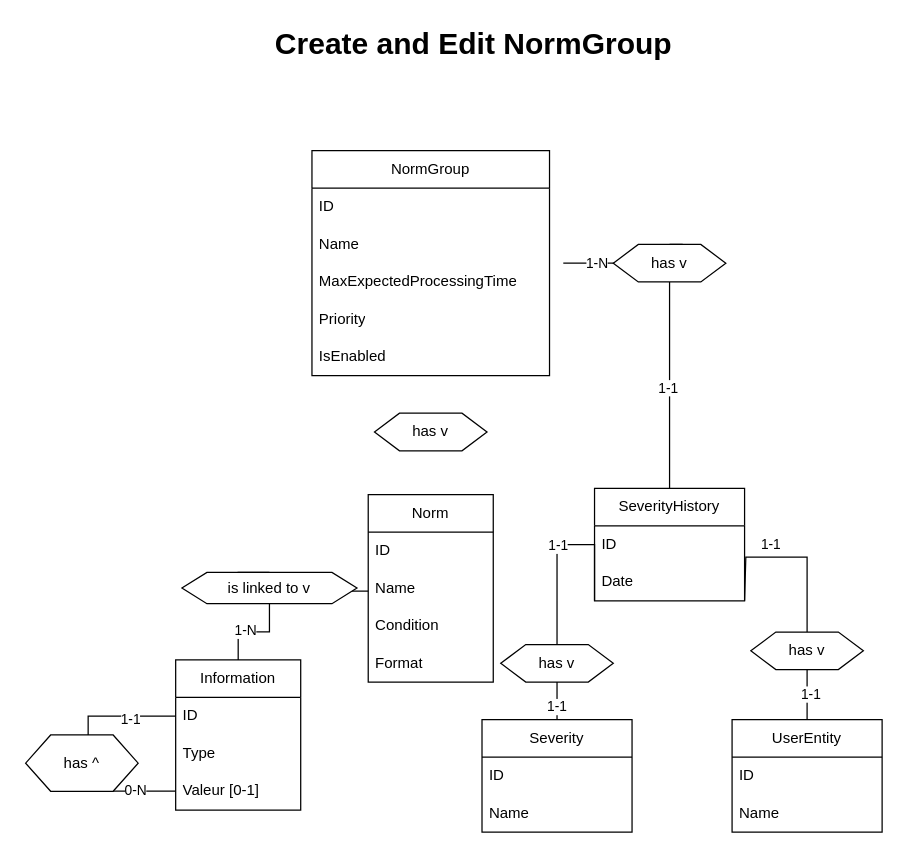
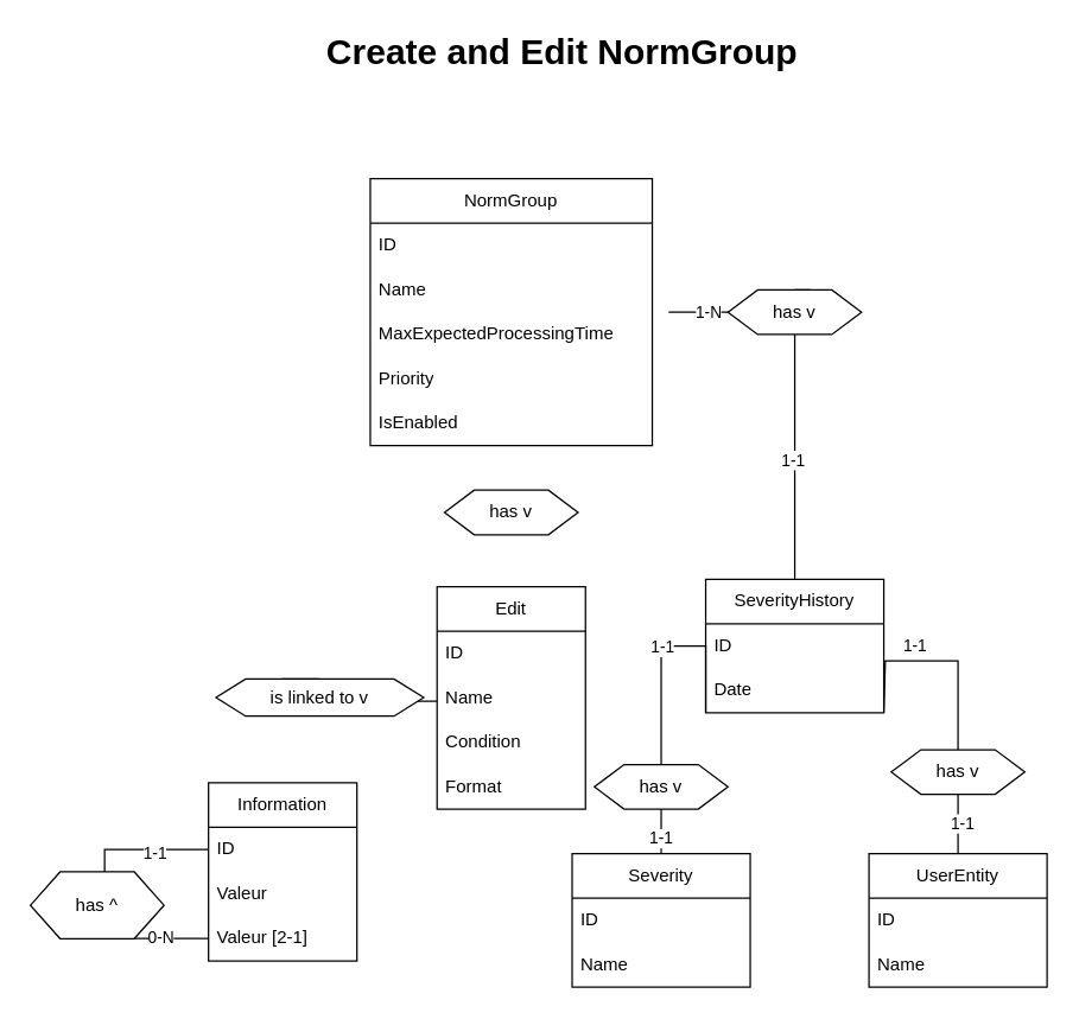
  <mxCell id="0" />
  <mxCell id="1" parent="0" />
  <mxCell id="2" value="NormGroup" style="swimlane;fontStyle=0;childLayout=stackLayout;horizontal=1;startSize=30;horizontalStack=0;resizeParent=1;resizeParentMax=0;resizeLast=0;collapsible=1;marginBottom=0;whiteSpace=wrap;html=1;" parent="1" vertex="1"><mxGeometry x="249" y="120" width="190" height="180" as="geometry" /></mxCell>
  <mxCell id="3" value="ID" style="text;strokeColor=none;fillColor=none;align=left;verticalAlign=middle;spacingLeft=4;spacingRight=4;overflow=hidden;points=[[0,0.5],[1,0.5]];portConstraint=eastwest;rotatable=0;whiteSpace=wrap;html=1;" parent="2" vertex="1"><mxGeometry y="30" width="190" height="30" as="geometry" /></mxCell>
  <mxCell id="4" value="Name" style="text;strokeColor=none;fillColor=none;align=left;verticalAlign=middle;spacingLeft=4;spacingRight=4;overflow=hidden;points=[[0,0.5],[1,0.5]];portConstraint=eastwest;rotatable=0;whiteSpace=wrap;html=1;" parent="2" vertex="1"><mxGeometry y="60" width="190" height="30" as="geometry" /></mxCell>
  <mxCell id="5" value="MaxExpectedProcessingTime" style="text;strokeColor=none;fillColor=none;align=left;verticalAlign=middle;spacingLeft=4;spacingRight=4;overflow=hidden;points=[[0,0.5],[1,0.5]];portConstraint=eastwest;rotatable=0;whiteSpace=wrap;html=1;" parent="2" vertex="1"><mxGeometry y="90" width="190" height="30" as="geometry" /></mxCell>
  <mxCell id="6" value="Priority" style="text;strokeColor=none;fillColor=none;align=left;verticalAlign=middle;spacingLeft=4;spacingRight=4;overflow=hidden;points=[[0,0.5],[1,0.5]];portConstraint=eastwest;rotatable=0;whiteSpace=wrap;html=1;" parent="2" vertex="1"><mxGeometry y="120" width="190" height="30" as="geometry" /></mxCell>
  <mxCell id="7" value="IsEnabled" style="text;strokeColor=none;fillColor=none;align=left;verticalAlign=middle;spacingLeft=4;spacingRight=4;overflow=hidden;points=[[0,0.5],[1,0.5]];portConstraint=eastwest;rotatable=0;whiteSpace=wrap;html=1;" parent="2" vertex="1"><mxGeometry y="150" width="190" height="30" as="geometry" /></mxCell>
- <mxCell id="8" value="Norm" style="swimlane;fontStyle=0;childLayout=stackLayout;horizontal=1;startSize=30;horizontalStack=0;resizeParent=1;resizeParentMax=0;resizeLast=0;collapsible=1;marginBottom=0;whiteSpace=wrap;html=1;" parent="1" vertex="1"><mxGeometry x="294" y="395" width="100" height="150" as="geometry" /></mxCell>
+ <mxCell id="8" value="Edit" style="swimlane;fontStyle=0;childLayout=stackLayout;horizontal=1;startSize=30;horizontalStack=0;resizeParent=1;resizeParentMax=0;resizeLast=0;collapsible=1;marginBottom=0;whiteSpace=wrap;html=1;" parent="1" vertex="1"><mxGeometry x="294" y="395" width="100" height="150" as="geometry" /></mxCell>
  <mxCell id="9" value="ID" style="text;strokeColor=none;fillColor=none;align=left;verticalAlign=middle;spacingLeft=4;spacingRight=4;overflow=hidden;points=[[0,0.5],[1,0.5]];portConstraint=eastwest;rotatable=0;whiteSpace=wrap;html=1;" parent="8" vertex="1"><mxGeometry y="30" width="100" height="30" as="geometry" /></mxCell>
  <mxCell id="10" value="Name" style="text;strokeColor=none;fillColor=none;align=left;verticalAlign=middle;spacingLeft=4;spacingRight=4;overflow=hidden;points=[[0,0.5],[1,0.5]];portConstraint=eastwest;rotatable=0;whiteSpace=wrap;html=1;" parent="8" vertex="1"><mxGeometry y="60" width="100" height="30" as="geometry" /></mxCell>
  <mxCell id="11" value="Condition" style="text;strokeColor=none;fillColor=none;align=left;verticalAlign=middle;spacingLeft=4;spacingRight=4;overflow=hidden;points=[[0,0.5],[1,0.5]];portConstraint=eastwest;rotatable=0;whiteSpace=wrap;html=1;" parent="8" vertex="1"><mxGeometry y="90" width="100" height="30" as="geometry" /></mxCell>
  <mxCell id="12" value="Format" style="text;strokeColor=none;fillColor=none;align=left;verticalAlign=middle;spacingLeft=4;spacingRight=4;overflow=hidden;points=[[0,0.5],[1,0.5]];portConstraint=eastwest;rotatable=0;whiteSpace=wrap;html=1;" parent="8" vertex="1"><mxGeometry y="120" width="100" height="30" as="geometry" /></mxCell>
  <mxCell id="13" value="SeverityHistory" style="swimlane;fontStyle=0;childLayout=stackLayout;horizontal=1;startSize=30;horizontalStack=0;resizeParent=1;resizeParentMax=0;resizeLast=0;collapsible=1;marginBottom=0;whiteSpace=wrap;html=1;" parent="1" vertex="1"><mxGeometry x="475" y="390" width="120" height="90" as="geometry" /></mxCell>
  <mxCell id="14" value="ID" style="text;strokeColor=none;fillColor=none;align=left;verticalAlign=middle;spacingLeft=4;spacingRight=4;overflow=hidden;points=[[0,0.5],[1,0.5]];portConstraint=eastwest;rotatable=0;whiteSpace=wrap;html=1;" parent="13" vertex="1"><mxGeometry y="30" width="120" height="30" as="geometry" /></mxCell>
  <mxCell id="15" value="Date" style="text;strokeColor=none;fillColor=none;align=left;verticalAlign=middle;spacingLeft=4;spacingRight=4;overflow=hidden;points=[[0,0.5],[1,0.5]];portConstraint=eastwest;rotatable=0;whiteSpace=wrap;html=1;" parent="13" vertex="1"><mxGeometry y="60" width="120" height="30" as="geometry" /></mxCell>
  <mxCell id="16" style="edgeStyle=orthogonalEdgeStyle;rounded=0;orthogonalLoop=1;jettySize=auto;html=1;entryX=0;entryY=0.5;entryDx=0;entryDy=0;endArrow=none;endFill=0;" parent="1" source="36" edge="1"><mxGeometry relative="1" as="geometry"><mxPoint x="475" y="480" as="targetPoint" /><Array as="points"><mxPoint x="445" y="435" /><mxPoint x="475" y="435" /></Array></mxGeometry></mxCell>
  <mxCell id="17" value="1-1" style="edgeLabel;html=1;align=center;verticalAlign=middle;resizable=0;points=[];" parent="16" vertex="1" connectable="0"><mxGeometry x="0.267" y="-1" relative="1" as="geometry"><mxPoint x="-18" y="-1" as="offset" /></mxGeometry></mxCell>
  <mxCell id="18" value="Severity" style="swimlane;fontStyle=0;childLayout=stackLayout;horizontal=1;startSize=30;horizontalStack=0;resizeParent=1;resizeParentMax=0;resizeLast=0;collapsible=1;marginBottom=0;whiteSpace=wrap;html=1;" parent="1" vertex="1"><mxGeometry x="385" y="575" width="120" height="90" as="geometry" /></mxCell>
  <mxCell id="19" value="ID" style="text;strokeColor=none;fillColor=none;align=left;verticalAlign=middle;spacingLeft=4;spacingRight=4;overflow=hidden;points=[[0,0.5],[1,0.5]];portConstraint=eastwest;rotatable=0;whiteSpace=wrap;html=1;" parent="18" vertex="1"><mxGeometry y="30" width="120" height="30" as="geometry" /></mxCell>
  <mxCell id="20" value="Name" style="text;strokeColor=none;fillColor=none;align=left;verticalAlign=middle;spacingLeft=4;spacingRight=4;overflow=hidden;points=[[0,0.5],[1,0.5]];portConstraint=eastwest;rotatable=0;whiteSpace=wrap;html=1;" parent="18" vertex="1"><mxGeometry y="60" width="120" height="30" as="geometry" /></mxCell>
  <mxCell id="21" style="edgeStyle=orthogonalEdgeStyle;rounded=0;orthogonalLoop=1;jettySize=auto;html=1;entryX=1;entryY=0.5;entryDx=0;entryDy=0;endArrow=none;endFill=0;" parent="1" source="24" edge="1"><mxGeometry relative="1" as="geometry"><mxPoint x="595" y="480" as="targetPoint" /><Array as="points"><mxPoint x="645" y="445" /><mxPoint x="596" y="445" /><mxPoint x="596" y="480" /></Array></mxGeometry></mxCell>
  <mxCell id="22" value="1-1" style="edgeLabel;html=1;align=center;verticalAlign=middle;resizable=0;points=[];" parent="21" vertex="1" connectable="0"><mxGeometry x="-0.685" y="-2" relative="1" as="geometry"><mxPoint y="13" as="offset" /></mxGeometry></mxCell>
  <mxCell id="23" value="1-1" style="edgeLabel;html=1;align=center;verticalAlign=middle;resizable=0;points=[];" parent="21" vertex="1" connectable="0"><mxGeometry x="0.67" y="-2" relative="1" as="geometry"><mxPoint x="21" y="-10" as="offset" /></mxGeometry></mxCell>
  <mxCell id="24" value="UserEntity" style="swimlane;fontStyle=0;childLayout=stackLayout;horizontal=1;startSize=30;horizontalStack=0;resizeParent=1;resizeParentMax=0;resizeLast=0;collapsible=1;marginBottom=0;whiteSpace=wrap;html=1;" parent="1" vertex="1"><mxGeometry x="585" y="575" width="120" height="90" as="geometry" /></mxCell>
  <mxCell id="25" value="ID" style="text;strokeColor=none;fillColor=none;align=left;verticalAlign=middle;spacingLeft=4;spacingRight=4;overflow=hidden;points=[[0,0.5],[1,0.5]];portConstraint=eastwest;rotatable=0;whiteSpace=wrap;html=1;" parent="24" vertex="1"><mxGeometry y="30" width="120" height="30" as="geometry" /></mxCell>
  <mxCell id="26" value="Name" style="text;strokeColor=none;fillColor=none;align=left;verticalAlign=middle;spacingLeft=4;spacingRight=4;overflow=hidden;points=[[0,0.5],[1,0.5]];portConstraint=eastwest;rotatable=0;whiteSpace=wrap;html=1;" parent="24" vertex="1"><mxGeometry y="60" width="120" height="30" as="geometry" /></mxCell>
  <mxCell id="27" value="has v" style="shape=hexagon;perimeter=hexagonPerimeter2;whiteSpace=wrap;html=1;fixedSize=1;" parent="1" vertex="1"><mxGeometry x="299" y="330" width="90" height="30" as="geometry" /></mxCell>
  <mxCell id="28" style="edgeStyle=orthogonalEdgeStyle;rounded=0;orthogonalLoop=1;jettySize=auto;html=1;entryX=0.5;entryY=0;entryDx=0;entryDy=0;endArrow=none;endFill=0;" parent="1" source="32" target="13" edge="1"><mxGeometry relative="1" as="geometry" /></mxCell>
  <mxCell id="29" value="1-1" style="edgeLabel;html=1;align=center;verticalAlign=middle;resizable=0;points=[];" parent="28" vertex="1" connectable="0"><mxGeometry x="0.013" y="-2" relative="1" as="geometry"><mxPoint as="offset" /></mxGeometry></mxCell>
  <mxCell id="30" value="" style="edgeStyle=orthogonalEdgeStyle;rounded=0;orthogonalLoop=1;jettySize=auto;html=1;entryX=0.5;entryY=0;entryDx=0;entryDy=0;endArrow=none;endFill=0;" parent="1" target="32" edge="1"><mxGeometry relative="1" as="geometry"><mxPoint x="450" y="210" as="sourcePoint" /><mxPoint x="545" y="265" as="targetPoint" /><Array as="points"><mxPoint x="545" y="210" /></Array></mxGeometry></mxCell>
  <mxCell id="31" value="1-N" style="edgeLabel;html=1;align=center;verticalAlign=middle;resizable=0;points=[];" parent="30" vertex="1" connectable="0"><mxGeometry x="-0.568" y="1" relative="1" as="geometry"><mxPoint as="offset" /></mxGeometry></mxCell>
  <mxCell id="32" value="has v" style="shape=hexagon;perimeter=hexagonPerimeter2;whiteSpace=wrap;html=1;fixedSize=1;" parent="1" vertex="1"><mxGeometry x="490" y="195" width="90" height="30" as="geometry" /></mxCell>
  <mxCell id="33" value="has v" style="shape=hexagon;perimeter=hexagonPerimeter2;whiteSpace=wrap;html=1;fixedSize=1;" parent="1" vertex="1"><mxGeometry x="600" y="505" width="90" height="30" as="geometry" /></mxCell>
  <mxCell id="34" value="" style="edgeStyle=orthogonalEdgeStyle;rounded=0;orthogonalLoop=1;jettySize=auto;html=1;entryX=0;entryY=0.5;entryDx=0;entryDy=0;endArrow=none;endFill=0;" parent="1" source="18" target="36" edge="1"><mxGeometry relative="1" as="geometry"><mxPoint x="445" y="575" as="sourcePoint" /><mxPoint x="475" y="480" as="targetPoint" /><Array as="points"><mxPoint x="445" y="530" /></Array></mxGeometry></mxCell>
  <mxCell id="35" value="1-1" style="edgeLabel;html=1;align=center;verticalAlign=middle;resizable=0;points=[];" parent="34" vertex="1" connectable="0"><mxGeometry x="-0.758" y="1" relative="1" as="geometry"><mxPoint as="offset" /></mxGeometry></mxCell>
  <mxCell id="36" value="has v" style="shape=hexagon;perimeter=hexagonPerimeter2;whiteSpace=wrap;html=1;fixedSize=1;" parent="1" vertex="1"><mxGeometry x="400" y="515" width="90" height="30" as="geometry" /></mxCell>
  <mxCell id="37" value="Information" style="swimlane;fontStyle=0;childLayout=stackLayout;horizontal=1;startSize=30;horizontalStack=0;resizeParent=1;resizeParentMax=0;resizeLast=0;collapsible=1;marginBottom=0;whiteSpace=wrap;html=1;" parent="1" vertex="1"><mxGeometry x="140" y="527.33" width="100" height="120" as="geometry" /></mxCell>
  <mxCell id="38" value="ID" style="text;strokeColor=none;fillColor=none;align=left;verticalAlign=middle;spacingLeft=4;spacingRight=4;overflow=hidden;points=[[0,0.5],[1,0.5]];portConstraint=eastwest;rotatable=0;whiteSpace=wrap;html=1;" parent="37" vertex="1"><mxGeometry y="30" width="100" height="30" as="geometry" /></mxCell>
- <mxCell id="39" value="Type" style="text;strokeColor=none;fillColor=none;align=left;verticalAlign=middle;spacingLeft=4;spacingRight=4;overflow=hidden;points=[[0,0.5],[1,0.5]];portConstraint=eastwest;rotatable=0;whiteSpace=wrap;html=1;" parent="37" vertex="1"><mxGeometry y="60" width="100" height="30" as="geometry" /></mxCell>
+ <mxCell id="39" value="Valeur" style="text;strokeColor=none;fillColor=none;align=left;verticalAlign=middle;spacingLeft=4;spacingRight=4;overflow=hidden;points=[[0,0.5],[1,0.5]];portConstraint=eastwest;rotatable=0;whiteSpace=wrap;html=1;" parent="37" vertex="1"><mxGeometry y="60" width="100" height="30" as="geometry" /></mxCell>
  <mxCell id="40" style="edgeStyle=orthogonalEdgeStyle;rounded=0;orthogonalLoop=1;jettySize=auto;html=1;entryX=0;entryY=0.5;entryDx=0;entryDy=0;endArrow=none;endFill=0;" parent="37" source="43" target="38" edge="1"><mxGeometry relative="1" as="geometry"><Array as="points"><mxPoint x="-70" y="105" /><mxPoint x="-70" y="45" /></Array></mxGeometry></mxCell>
  <mxCell id="41" value="0-N" style="edgeLabel;html=1;align=center;verticalAlign=middle;resizable=0;points=[];" parent="40" vertex="1" connectable="0"><mxGeometry x="-0.67" y="-1" relative="1" as="geometry"><mxPoint as="offset" /></mxGeometry></mxCell>
  <mxCell id="42" value="1-1" style="edgeLabel;html=1;align=center;verticalAlign=middle;resizable=0;points=[];" parent="40" vertex="1" connectable="0"><mxGeometry x="0.64" y="-2" relative="1" as="geometry"><mxPoint as="offset" /></mxGeometry></mxCell>
- <mxCell id="43" value="Valeur [0-1]" style="text;strokeColor=none;fillColor=none;align=left;verticalAlign=middle;spacingLeft=4;spacingRight=4;overflow=hidden;points=[[0,0.5],[1,0.5]];portConstraint=eastwest;rotatable=0;whiteSpace=wrap;html=1;" parent="37" vertex="1"><mxGeometry y="90" width="100" height="30" as="geometry" /></mxCell>
- <mxCell id="44" style="edgeStyle=orthogonalEdgeStyle;rounded=0;orthogonalLoop=1;jettySize=auto;html=1;entryX=0.5;entryY=0;entryDx=0;entryDy=0;endArrow=none;endFill=0;" parent="1" source="48" target="37" edge="1"><mxGeometry relative="1" as="geometry" /></mxCell>
- <mxCell id="45" value="1-N" style="edgeLabel;html=1;align=center;verticalAlign=middle;resizable=0;points=[];" parent="44" vertex="1" connectable="0"><mxGeometry x="0.19" y="-1" relative="1" as="geometry"><mxPoint as="offset" /></mxGeometry></mxCell>
+ <mxCell id="43" value="Valeur [2-1]" style="text;strokeColor=none;fillColor=none;align=left;verticalAlign=middle;spacingLeft=4;spacingRight=4;overflow=hidden;points=[[0,0.5],[1,0.5]];portConstraint=eastwest;rotatable=0;whiteSpace=wrap;html=1;" parent="37" vertex="1"><mxGeometry y="90" width="100" height="30" as="geometry" /></mxCell>
  <mxCell id="46" value="" style="edgeStyle=orthogonalEdgeStyle;rounded=0;orthogonalLoop=1;jettySize=auto;html=1;entryX=0.5;entryY=0;entryDx=0;entryDy=0;endArrow=none;endFill=0;" parent="1" source="10" target="48" edge="1"><mxGeometry relative="1" as="geometry"><mxPoint x="305" y="472.33" as="sourcePoint" /><mxPoint x="190" y="527.33" as="targetPoint" /><Array as="points"><mxPoint x="190" y="472.33" /></Array></mxGeometry></mxCell>
  <mxCell id="47" value="1-1" style="edgeLabel;html=1;align=center;verticalAlign=middle;resizable=0;points=[];" parent="46" vertex="1" connectable="0"><mxGeometry x="-0.561" y="2" relative="1" as="geometry"><mxPoint as="offset" /></mxGeometry></mxCell>
  <mxCell id="48" value="is linked to v" style="shape=hexagon;perimeter=hexagonPerimeter2;whiteSpace=wrap;html=1;fixedSize=1;" parent="1" vertex="1"><mxGeometry x="145" y="457.33" width="140" height="25" as="geometry" /></mxCell>
  <mxCell id="49" value="has ^" style="shape=hexagon;perimeter=hexagonPerimeter2;whiteSpace=wrap;html=1;fixedSize=1;" parent="1" vertex="1"><mxGeometry x="20" y="587.33" width="90" height="45" as="geometry" /></mxCell>
  <mxCell id="50" value="Create and Edit NormGroup" style="text;strokeColor=none;fillColor=none;html=1;fontSize=24;fontStyle=1;verticalAlign=middle;align=center;" parent="1" vertex="1"><mxGeometry x="211" y="20" width="334" height="30" as="geometry" /></mxCell>
